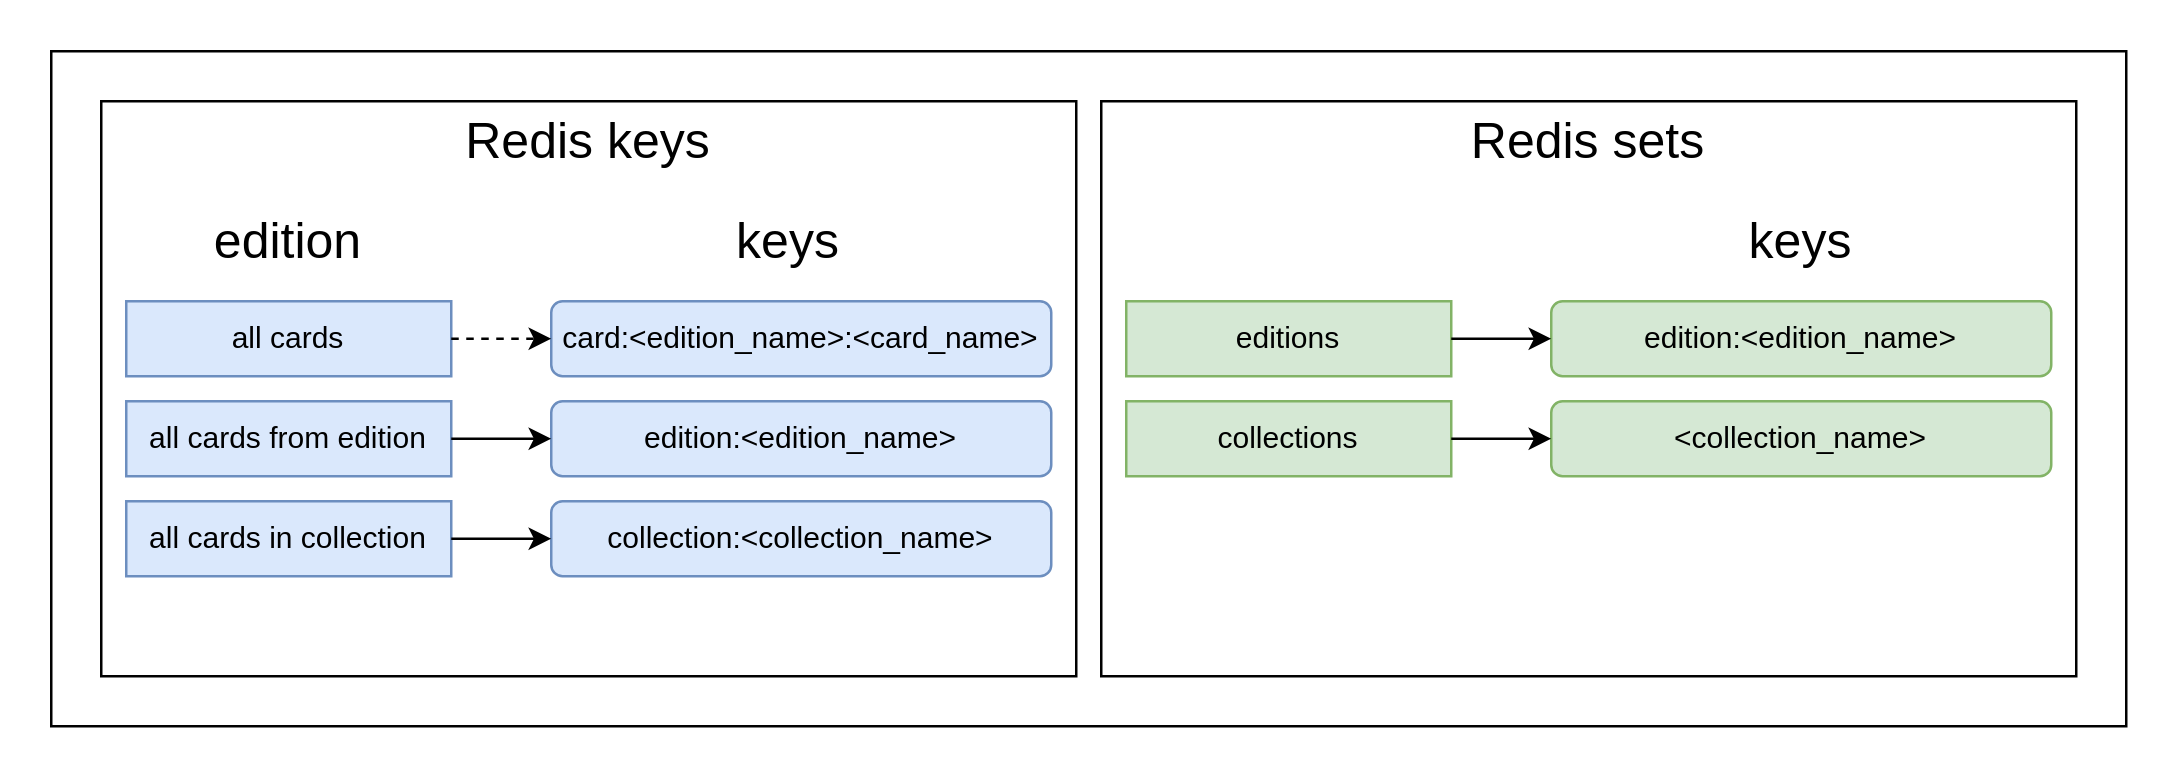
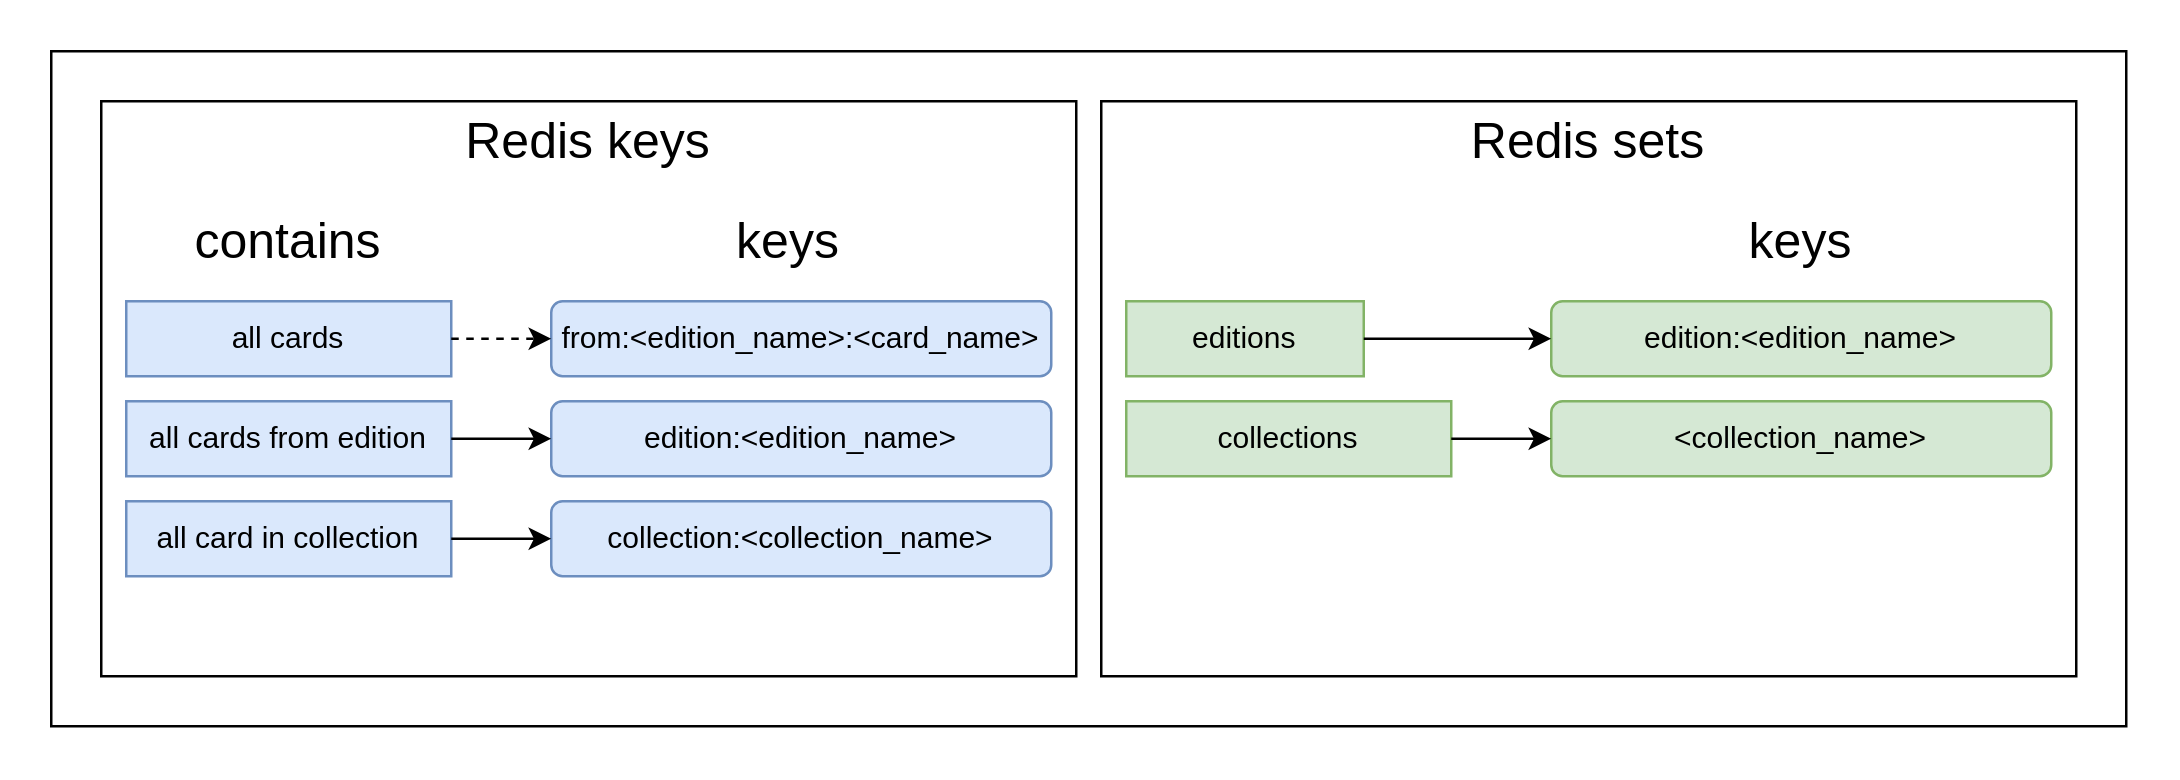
  <mxCell id="0" />
  <mxCell id="1" parent="0" />
  <mxCell id="2" value="" style="rounded=0;whiteSpace=wrap;html=1;fillColor=none;fontSize=20;" vertex="1" parent="1"><mxGeometry y="20" width="830" height="270" as="geometry" x="20" /></mxCell>
  <mxCell id="3" value="" style="whiteSpace=wrap;html=1;" vertex="1" parent="1"><mxGeometry x="40" y="40" width="390" height="230" as="geometry" /></mxCell>
  <mxCell id="4" value="" style="whiteSpace=wrap;html=1;" vertex="1" parent="1"><mxGeometry x="440" y="40" width="390" height="230" as="geometry" /></mxCell>
- <mxCell id="5" value="card:&amp;lt;edition_name&amp;gt;:&amp;lt;card_name&amp;gt;" style="rounded=1;whiteSpace=wrap;html=1;fillColor=#dae8fc;strokeColor=#6c8ebf;" vertex="1" parent="1"><mxGeometry x="220" y="120" width="200" height="30" as="geometry" /></mxCell>
+ <mxCell id="5" value="from:&amp;lt;edition_name&amp;gt;:&amp;lt;card_name&amp;gt;" style="rounded=1;whiteSpace=wrap;html=1;fillColor=#dae8fc;strokeColor=#6c8ebf;" vertex="1" parent="1"><mxGeometry x="220" y="120" width="200" height="30" as="geometry" /></mxCell>
  <mxCell id="6" value="edition:&amp;lt;edition_name&amp;gt;" style="rounded=1;whiteSpace=wrap;html=1;fillColor=#dae8fc;strokeColor=#6c8ebf;" vertex="1" parent="1"><mxGeometry x="220" y="160" width="200" height="30" as="geometry" /></mxCell>
  <mxCell id="7" value="collection:&amp;lt;collection_name&amp;gt;" style="rounded=1;whiteSpace=wrap;html=1;fillColor=#dae8fc;strokeColor=#6c8ebf;" vertex="1" parent="1"><mxGeometry x="220" y="200" width="200" height="30" as="geometry" /></mxCell>
  <mxCell id="8" value="edition:&amp;lt;edition_name&amp;gt;" style="rounded=1;whiteSpace=wrap;html=1;fillColor=#d5e8d4;strokeColor=#82b366;" vertex="1" parent="1"><mxGeometry x="620" y="120" width="200" height="30" as="geometry" /></mxCell>
  <mxCell id="9" value="all cards" style="rounded=0;whiteSpace=wrap;html=1;fillColor=#dae8fc;strokeColor=#6c8ebf;" vertex="1" parent="1"><mxGeometry x="50" y="120" width="130" height="30" as="geometry" /></mxCell>
  <mxCell id="10" value="" style="endArrow=classic;html=1;exitX=1;exitY=0.5;exitDx=0;exitDy=0;entryX=0;entryY=0.5;entryDx=0;entryDy=0;dashed=1;" edge="1" parent="1" source="9" target="5"><mxGeometry width="50" height="50" relative="1" as="geometry"><mxPoint x="220" y="410" as="sourcePoint" /><mxPoint x="270" y="360" as="targetPoint" /></mxGeometry></mxCell>
  <mxCell id="11" value="all cards from edition" style="rounded=0;whiteSpace=wrap;html=1;fillColor=#dae8fc;strokeColor=#6c8ebf;" vertex="1" parent="1"><mxGeometry x="50" y="160" width="130" height="30" as="geometry" /></mxCell>
  <mxCell id="12" value="" style="endArrow=classic;html=1;exitX=1;exitY=0.5;exitDx=0;exitDy=0;entryX=0;entryY=0.5;entryDx=0;entryDy=0;" edge="1" parent="1" source="11" target="6"><mxGeometry width="50" height="50" relative="1" as="geometry"><mxPoint x="225" y="450" as="sourcePoint" /><mxPoint x="216" y="175" as="targetPoint" /><Array as="points"><mxPoint x="190" y="175" /></Array></mxGeometry></mxCell>
- <mxCell id="13" value="all cards in collection" style="rounded=0;whiteSpace=wrap;html=1;fillColor=#dae8fc;strokeColor=#6c8ebf;" vertex="1" parent="1"><mxGeometry x="50" y="200" width="130" height="30" as="geometry" /></mxCell>
+ <mxCell id="13" value="all card in collection" style="rounded=0;whiteSpace=wrap;html=1;fillColor=#dae8fc;strokeColor=#6c8ebf;" vertex="1" parent="1"><mxGeometry x="50" y="200" width="130" height="30" as="geometry" /></mxCell>
  <mxCell id="14" value="" style="endArrow=classic;html=1;exitX=1;exitY=0.5;exitDx=0;exitDy=0;entryX=0;entryY=0.5;entryDx=0;entryDy=0;" edge="1" parent="1" source="13" target="7"><mxGeometry width="50" height="50" relative="1" as="geometry"><mxPoint x="215" y="490" as="sourcePoint" /><mxPoint x="206" y="215" as="targetPoint" /></mxGeometry></mxCell>
- <mxCell id="15" value="editions" style="rounded=0;whiteSpace=wrap;html=1;fillColor=#d5e8d4;strokeColor=#82b366;" vertex="1" parent="1"><mxGeometry x="450" y="120" width="130" height="30" as="geometry" /></mxCell>
+ <mxCell id="15" value="editions" style="rounded=0;whiteSpace=wrap;html=1;fillColor=#d5e8d4;strokeColor=#82b366;" vertex="1" parent="1"><mxGeometry x="450" y="120" width="95" height="30" as="geometry" /></mxCell>
  <mxCell id="16" value="" style="endArrow=classic;html=1;exitX=1;exitY=0.5;exitDx=0;exitDy=0;entryX=0;entryY=0.5;entryDx=0;entryDy=0;" edge="1" parent="1" source="15" target="8"><mxGeometry width="50" height="50" relative="1" as="geometry"><mxPoint x="615" y="410" as="sourcePoint" /><mxPoint x="615" y="135" as="targetPoint" /></mxGeometry></mxCell>
  <mxCell id="17" value="&amp;lt;collection_name&amp;gt;" style="rounded=1;whiteSpace=wrap;html=1;fillColor=#d5e8d4;strokeColor=#82b366;" vertex="1" parent="1"><mxGeometry x="620" y="160" width="200" height="30" as="geometry" /></mxCell>
  <mxCell id="18" value="collections" style="rounded=0;whiteSpace=wrap;html=1;fillColor=#d5e8d4;strokeColor=#82b366;" vertex="1" parent="1"><mxGeometry x="450" y="160" width="130" height="30" as="geometry" /></mxCell>
  <mxCell id="19" value="" style="endArrow=classic;html=1;exitX=1;exitY=0.5;exitDx=0;exitDy=0;entryX=0;entryY=0.5;entryDx=0;entryDy=0;" edge="1" parent="1" source="18" target="17"><mxGeometry width="50" height="50" relative="1" as="geometry"><mxPoint x="615" y="450" as="sourcePoint" /><mxPoint x="615" y="175" as="targetPoint" /></mxGeometry></mxCell>
  <mxCell id="20" value="Redis keys" style="text;html=1;strokeColor=none;fillColor=none;align=center;verticalAlign=middle;whiteSpace=wrap;rounded=0;fontSize=20;" vertex="1" parent="1"><mxGeometry x="155" y="40" width="160" height="30" as="geometry" /></mxCell>
  <mxCell id="21" value="Redis sets" style="text;html=1;strokeColor=none;fillColor=none;align=center;verticalAlign=middle;whiteSpace=wrap;rounded=0;fontSize=20;" vertex="1" parent="1"><mxGeometry x="555" y="40" width="160" height="30" as="geometry" /></mxCell>
- <mxCell id="22" value="edition" style="text;html=1;strokeColor=none;fillColor=none;align=center;verticalAlign=middle;whiteSpace=wrap;rounded=0;fontSize=20;" vertex="1" parent="1"><mxGeometry x="50" y="80" width="130" height="30" as="geometry" /></mxCell>
+ <mxCell id="22" value="contains" style="text;html=1;strokeColor=none;fillColor=none;align=center;verticalAlign=middle;whiteSpace=wrap;rounded=0;fontSize=20;" vertex="1" parent="1"><mxGeometry x="50" y="80" width="130" height="30" as="geometry" /></mxCell>
  <mxCell id="23" value="keys" style="text;html=1;strokeColor=none;fillColor=none;align=center;verticalAlign=middle;whiteSpace=wrap;rounded=0;fontSize=20;" vertex="1" parent="1"><mxGeometry x="250" y="80" width="130" height="30" as="geometry" /></mxCell>
  <mxCell id="24" value="keys" style="text;html=1;strokeColor=none;fillColor=none;align=center;verticalAlign=middle;whiteSpace=wrap;rounded=0;fontSize=20;" vertex="1" parent="1"><mxGeometry x="655" y="80" width="130" height="30" as="geometry" /></mxCell>
